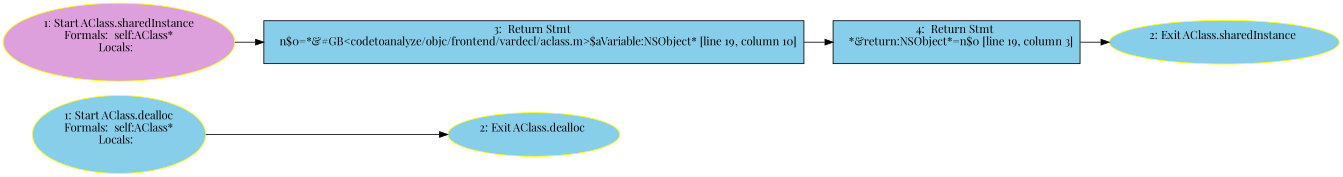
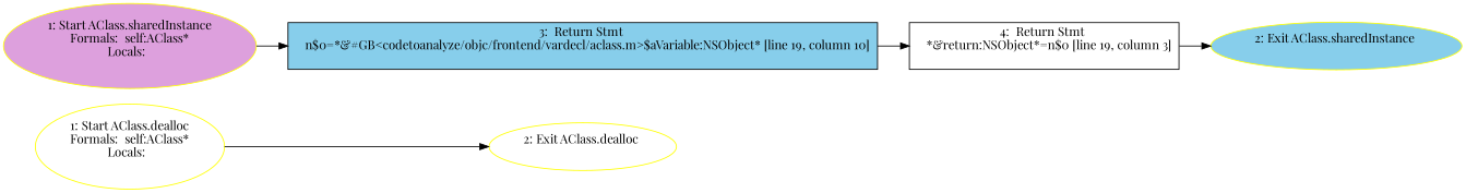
  digraph {
    fontname="Playfair Display"
    rankdir=LR
    node [color=yellow fillcolor=skyblue fontname="Playfair Display" style=filled]
    edge [fontname="Playfair Display"]
-   n1 [label="1: Start AClass.dealloc\nFormals:  self:AClass*\nLocals:  \n  "]
-   n2 [label="2: Exit AClass.dealloc \n  "]
+   n1 [fillcolor=white label="1: Start AClass.dealloc\nFormals:  self:AClass*\nLocals:  \n  "]
+   n2 [fillcolor=white label="2: Exit AClass.dealloc \n  "]
    n3 [fillcolor=plum label="1: Start AClass.sharedInstance\nFormals:  self:AClass*\nLocals:  \n  "]
    n4 [label="3:  Return Stmt \n   n$0=*&#GB<codetoanalyze/objc/frontend/vardecl/aclass.m>$aVariable:NSObject* [line 19, column 10]\n " shape=box color=""]
-   n5 [label="4:  Return Stmt \n   *&return:NSObject*=n$0 [line 19, column 3]\n " shape=box color=""]
+   n5 [fillcolor=white label="4:  Return Stmt \n   *&return:NSObject*=n$0 [line 19, column 3]\n " shape=box color=""]
    n6 [label="2: Exit AClass.sharedInstance \n  "]
    n1 -> n2
    n3 -> n4
    n4 -> n5
    n5 -> n6
  }
